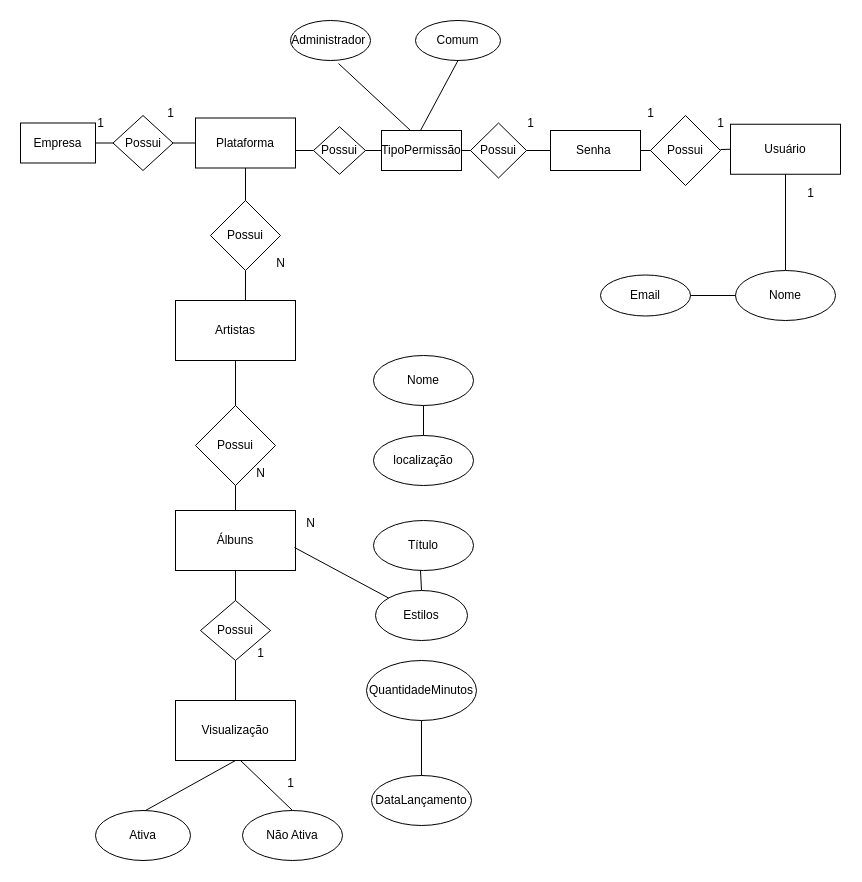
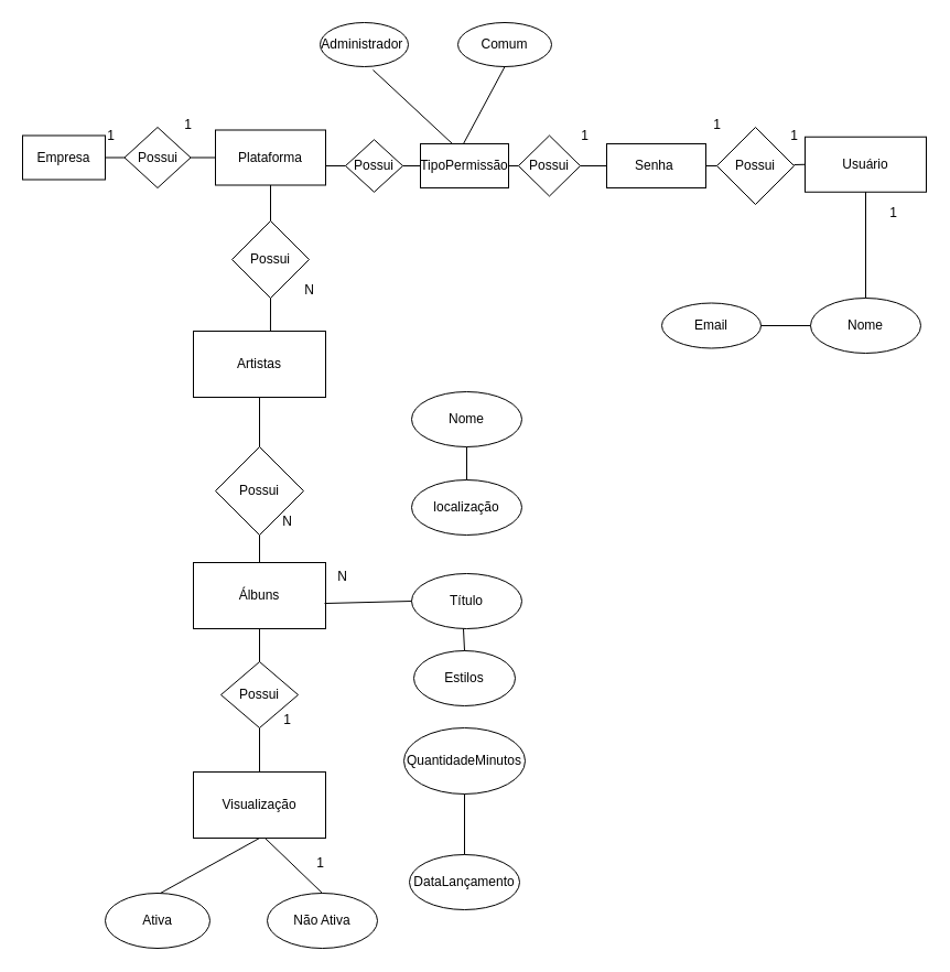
  <mxCell id="0" />
  <mxCell id="1" parent="0" />
  <mxCell id="2" value="Empresa" style="rounded=0;whiteSpace=wrap;html=1;" parent="1" vertex="1"><mxGeometry y="122.5" width="75" height="40" as="geometry" x="20" /></mxCell>
  <mxCell id="3" value="Artistas" style="rounded=0;whiteSpace=wrap;html=1;" parent="1" vertex="1"><mxGeometry x="175" y="300" width="120" height="60" as="geometry" /></mxCell>
  <mxCell id="4" value="Álbuns" style="rounded=0;whiteSpace=wrap;html=1;" parent="1" vertex="1"><mxGeometry x="175" y="510" width="120" height="60" as="geometry" /></mxCell>
  <mxCell id="5" value="Título" style="ellipse;whiteSpace=wrap;html=1;" parent="1" vertex="1"><mxGeometry x="373" y="520" width="100" height="50" as="geometry" /></mxCell>
  <mxCell id="6" value="DataLançamento" style="ellipse;whiteSpace=wrap;html=1;" parent="1" vertex="1"><mxGeometry x="371" y="775" width="100" height="50" as="geometry" /></mxCell>
  <mxCell id="7" value="localização" style="ellipse;whiteSpace=wrap;html=1;" parent="1" vertex="1"><mxGeometry x="373" y="435" width="100" height="50" as="geometry" /></mxCell>
  <mxCell id="8" value="Estilos" style="ellipse;whiteSpace=wrap;html=1;" parent="1" vertex="1"><mxGeometry x="375" y="590" width="92" height="50" as="geometry" /></mxCell>
  <mxCell id="9" value="Usuário" style="rounded=0;whiteSpace=wrap;html=1;" parent="1" vertex="1"><mxGeometry x="730" y="123.75" width="110" height="50" as="geometry" /></mxCell>
  <mxCell id="10" value="Email" style="ellipse;whiteSpace=wrap;html=1;" parent="1" vertex="1"><mxGeometry x="600" y="274.5" width="90" height="41" as="geometry" /></mxCell>
  <mxCell id="11" value="Nome" style="ellipse;whiteSpace=wrap;html=1;" parent="1" vertex="1"><mxGeometry x="373" y="355" width="100" height="50" as="geometry" /></mxCell>
  <mxCell id="12" value="Senha&amp;nbsp;" style="rounded=0;whiteSpace=wrap;html=1;" parent="1" vertex="1"><mxGeometry x="550" y="130" width="90" height="40" as="geometry" /></mxCell>
  <mxCell id="13" value="TipoPermissão" style="rounded=0;whiteSpace=wrap;html=1;" parent="1" vertex="1"><mxGeometry x="381" y="130" width="80" height="40" as="geometry" /></mxCell>
  <mxCell id="14" value="Possui" style="rhombus;whiteSpace=wrap;html=1;" parent="1" vertex="1"><mxGeometry x="112.5" y="115" width="60" height="55" as="geometry" /></mxCell>
  <mxCell id="15" value="Possui" style="rhombus;whiteSpace=wrap;html=1;" parent="1" vertex="1"><mxGeometry x="650" y="115" width="70" height="70" as="geometry" /></mxCell>
  <mxCell id="16" value="Plataforma" style="rounded=0;whiteSpace=wrap;html=1;" parent="1" vertex="1"><mxGeometry x="195" y="117.5" width="100" height="50" as="geometry" /></mxCell>
  <mxCell id="17" value="Possui" style="rhombus;whiteSpace=wrap;html=1;" parent="1" vertex="1"><mxGeometry x="195" y="405" width="80" height="80" as="geometry" /></mxCell>
  <mxCell id="18" value="Possui" style="rhombus;whiteSpace=wrap;html=1;" parent="1" vertex="1"><mxGeometry x="470" y="122.5" width="56" height="55" as="geometry" /></mxCell>
  <mxCell id="19" value="Possui" style="rhombus;whiteSpace=wrap;html=1;" parent="1" vertex="1"><mxGeometry x="210" y="200" width="70" height="70" as="geometry" /></mxCell>
  <mxCell id="20" value="Possui" style="rhombus;whiteSpace=wrap;html=1;" parent="1" vertex="1"><mxGeometry x="313" y="126.25" width="52" height="47.5" as="geometry" /></mxCell>
  <mxCell id="21" value="Administrador&amp;nbsp;" style="ellipse;whiteSpace=wrap;html=1;" parent="1" vertex="1"><mxGeometry x="290" y="20" width="80" height="40" as="geometry" /></mxCell>
  <mxCell id="22" value="Comum" style="ellipse;whiteSpace=wrap;html=1;" parent="1" vertex="1"><mxGeometry x="415" y="20" width="85" height="40" as="geometry" /></mxCell>
  <mxCell id="23" value="Nome" style="ellipse;whiteSpace=wrap;html=1;" parent="1" vertex="1"><mxGeometry x="735" y="270" width="100" height="50" as="geometry" /></mxCell>
  <mxCell id="24" value="QuantidadeMinutos" style="ellipse;whiteSpace=wrap;html=1;" parent="1" vertex="1"><mxGeometry x="366" y="660" width="110" height="60" as="geometry" /></mxCell>
  <mxCell id="25" value="Possui" style="rhombus;whiteSpace=wrap;html=1;" parent="1" vertex="1"><mxGeometry x="200" y="600" width="70" height="60" as="geometry" /></mxCell>
  <mxCell id="26" value="Visualização" style="rounded=0;whiteSpace=wrap;html=1;" parent="1" vertex="1"><mxGeometry x="175" y="700" width="120" height="60" as="geometry" /></mxCell>
  <mxCell id="27" value="Ativa" style="ellipse;whiteSpace=wrap;html=1;" parent="1" vertex="1"><mxGeometry x="95" y="810" width="95" height="50" as="geometry" /></mxCell>
  <mxCell id="28" value="Não Ativa" style="ellipse;whiteSpace=wrap;html=1;" parent="1" vertex="1"><mxGeometry x="242" y="810" width="100" height="50" as="geometry" /></mxCell>
  <mxCell id="29" value="" style="endArrow=none;html=1;rounded=0;entryX=0;entryY=0.5;entryDx=0;entryDy=0;exitX=1;exitY=0.5;exitDx=0;exitDy=0;" parent="1" source="2" target="14" edge="1"><mxGeometry width="50" height="50" relative="1" as="geometry"><mxPoint x="100" y="150" as="sourcePoint" /><mxPoint x="110" y="150" as="targetPoint" /></mxGeometry></mxCell>
  <mxCell id="30" value="" style="endArrow=none;html=1;rounded=0;entryX=0;entryY=0.5;entryDx=0;entryDy=0;exitX=1;exitY=0.5;exitDx=0;exitDy=0;" parent="1" source="14" target="16" edge="1"><mxGeometry width="50" height="50" relative="1" as="geometry"><mxPoint x="170" y="140" as="sourcePoint" /><mxPoint x="220" y="90" as="targetPoint" /></mxGeometry></mxCell>
  <mxCell id="31" value="" style="endArrow=none;html=1;rounded=0;entryX=0;entryY=0.5;entryDx=0;entryDy=0;" parent="1" target="20" edge="1"><mxGeometry width="50" height="50" relative="1" as="geometry"><mxPoint x="295" y="150" as="sourcePoint" /><mxPoint x="345" y="100" as="targetPoint" /></mxGeometry></mxCell>
  <mxCell id="32" value="" style="endArrow=none;html=1;rounded=0;entryX=0.5;entryY=1;entryDx=0;entryDy=0;" parent="1" target="22" edge="1"><mxGeometry width="50" height="50" relative="1" as="geometry"><mxPoint x="420" y="130" as="sourcePoint" /><mxPoint x="465" y="82.5" as="targetPoint" /></mxGeometry></mxCell>
  <mxCell id="33" value="" style="endArrow=none;html=1;rounded=0;entryX=0.6;entryY=1.075;entryDx=0;entryDy=0;entryPerimeter=0;" parent="1" target="21" edge="1"><mxGeometry width="50" height="50" relative="1" as="geometry"><mxPoint x="410" y="130" as="sourcePoint" /><mxPoint x="443" y="60" as="targetPoint" /></mxGeometry></mxCell>
  <mxCell id="34" value="" style="endArrow=none;html=1;rounded=0;entryX=0;entryY=0.5;entryDx=0;entryDy=0;" parent="1" target="13" edge="1"><mxGeometry width="50" height="50" relative="1" as="geometry"><mxPoint x="365" y="150" as="sourcePoint" /><mxPoint x="415" y="100" as="targetPoint" /></mxGeometry></mxCell>
  <mxCell id="35" value="" style="endArrow=none;html=1;rounded=0;entryX=0;entryY=0.5;entryDx=0;entryDy=0;exitX=1;exitY=0.5;exitDx=0;exitDy=0;" parent="1" source="18" target="12" edge="1"><mxGeometry width="50" height="50" relative="1" as="geometry"><mxPoint x="510" y="165" as="sourcePoint" /><mxPoint x="560" y="115" as="targetPoint" /></mxGeometry></mxCell>
  <mxCell id="36" value="" style="endArrow=none;html=1;rounded=0;entryX=0;entryY=0.5;entryDx=0;entryDy=0;" parent="1" target="15" edge="1"><mxGeometry width="50" height="50" relative="1" as="geometry"><mxPoint x="640" y="150" as="sourcePoint" /><mxPoint x="690" y="100" as="targetPoint" /></mxGeometry></mxCell>
  <mxCell id="37" value="" style="endArrow=none;html=1;rounded=0;entryX=0;entryY=0.5;entryDx=0;entryDy=0;" parent="1" target="18" edge="1"><mxGeometry width="50" height="50" relative="1" as="geometry"><mxPoint x="461" y="150" as="sourcePoint" /><mxPoint x="511" y="100" as="targetPoint" /></mxGeometry></mxCell>
  <mxCell id="38" value="" style="endArrow=none;html=1;rounded=0;entryX=0;entryY=0.5;entryDx=0;entryDy=0;" parent="1" target="9" edge="1"><mxGeometry width="50" height="50" relative="1" as="geometry"><mxPoint x="720" y="149" as="sourcePoint" /><mxPoint x="760" y="100" as="targetPoint" /></mxGeometry></mxCell>
  <mxCell id="39" value="" style="endArrow=none;html=1;rounded=0;entryX=0.5;entryY=1;entryDx=0;entryDy=0;exitX=0.5;exitY=0;exitDx=0;exitDy=0;" parent="1" source="19" target="16" edge="1"><mxGeometry width="50" height="50" relative="1" as="geometry"><mxPoint x="242" y="200" as="sourcePoint" /><mxPoint x="292" y="150" as="targetPoint" /></mxGeometry></mxCell>
  <mxCell id="40" value="" style="endArrow=none;html=1;rounded=0;entryX=0.5;entryY=1;entryDx=0;entryDy=0;exitX=0.583;exitY=0;exitDx=0;exitDy=0;exitPerimeter=0;" parent="1" source="3" target="19" edge="1"><mxGeometry width="50" height="50" relative="1" as="geometry"><mxPoint x="240" y="300" as="sourcePoint" /><mxPoint x="280" y="250" as="targetPoint" /></mxGeometry></mxCell>
  <mxCell id="41" value="" style="endArrow=none;html=1;rounded=0;exitX=0.5;exitY=0;exitDx=0;exitDy=0;" parent="1" source="23" target="9" edge="1"><mxGeometry width="50" height="50" relative="1" as="geometry"><mxPoint x="780" y="270" as="sourcePoint" /><mxPoint x="830" y="220" as="targetPoint" /></mxGeometry></mxCell>
  <mxCell id="42" value="" style="endArrow=none;html=1;rounded=0;entryX=0;entryY=0.5;entryDx=0;entryDy=0;exitX=1;exitY=0.5;exitDx=0;exitDy=0;" parent="1" source="10" target="23" edge="1"><mxGeometry width="50" height="50" relative="1" as="geometry"><mxPoint x="690" y="300" as="sourcePoint" /><mxPoint x="740" y="250" as="targetPoint" /></mxGeometry></mxCell>
  <mxCell id="43" value="" style="endArrow=none;html=1;rounded=0;entryX=0.5;entryY=1;entryDx=0;entryDy=0;exitX=0.5;exitY=0;exitDx=0;exitDy=0;" parent="1" source="17" target="3" edge="1"><mxGeometry width="50" height="50" relative="1" as="geometry"><mxPoint x="230" y="400" as="sourcePoint" /><mxPoint x="280" y="350" as="targetPoint" /></mxGeometry></mxCell>
  <mxCell id="44" value="" style="endArrow=none;html=1;rounded=0;entryX=0.5;entryY=1;entryDx=0;entryDy=0;exitX=0.5;exitY=0;exitDx=0;exitDy=0;" parent="1" source="26" target="25" edge="1"><mxGeometry width="50" height="50" relative="1" as="geometry"><mxPoint x="220" y="700" as="sourcePoint" /><mxPoint x="270" y="650" as="targetPoint" /></mxGeometry></mxCell>
  <mxCell id="45" value="" style="endArrow=none;html=1;rounded=0;exitX=0.5;exitY=0;exitDx=0;exitDy=0;" parent="1" source="28" edge="1"><mxGeometry width="50" height="50" relative="1" as="geometry"><mxPoint x="190" y="810" as="sourcePoint" /><mxPoint x="240" y="760" as="targetPoint" /></mxGeometry></mxCell>
  <mxCell id="46" value="" style="endArrow=none;html=1;rounded=0;entryX=0.5;entryY=1;entryDx=0;entryDy=0;" parent="1" target="26" edge="1"><mxGeometry width="50" height="50" relative="1" as="geometry"><mxPoint x="145" y="810" as="sourcePoint" /><mxPoint x="195" y="760" as="targetPoint" /></mxGeometry></mxCell>
  <mxCell id="47" value="" style="endArrow=none;html=1;rounded=0;entryX=0.5;entryY=1;entryDx=0;entryDy=0;exitX=0.5;exitY=0;exitDx=0;exitDy=0;" parent="1" source="25" target="4" edge="1"><mxGeometry width="50" height="50" relative="1" as="geometry"><mxPoint x="230" y="600" as="sourcePoint" /><mxPoint x="280" y="550" as="targetPoint" /></mxGeometry></mxCell>
  <mxCell id="48" value="" style="endArrow=none;html=1;rounded=0;entryX=0.5;entryY=1;entryDx=0;entryDy=0;exitX=0.5;exitY=0;exitDx=0;exitDy=0;" parent="1" source="4" target="17" edge="1"><mxGeometry width="50" height="50" relative="1" as="geometry"><mxPoint x="230" y="510" as="sourcePoint" /><mxPoint x="280" y="460" as="targetPoint" /></mxGeometry></mxCell>
- <mxCell id="49" value="" style="endArrow=none;html=1;rounded=0;exitX=0.992;exitY=0.617;exitDx=0;exitDy=0;exitPerimeter=0;" parent="1" source="4" target="8" edge="1"><mxGeometry width="50" height="50" relative="1" as="geometry"><mxPoint x="300" y="550" as="sourcePoint" /><mxPoint x="345" y="500" as="targetPoint" /></mxGeometry></mxCell>
+ <mxCell id="49" value="" style="endArrow=none;html=1;rounded=0;entryX=0;entryY=0.5;entryDx=0;entryDy=0;exitX=0.992;exitY=0.617;exitDx=0;exitDy=0;exitPerimeter=0;" parent="1" source="4" target="5" edge="1"><mxGeometry width="50" height="50" relative="1" as="geometry"><mxPoint x="300" y="550" as="sourcePoint" /><mxPoint x="345" y="500" as="targetPoint" /></mxGeometry></mxCell>
  <mxCell id="50" value="" style="endArrow=none;html=1;rounded=0;entryX=0.5;entryY=1;entryDx=0;entryDy=0;exitX=0.5;exitY=0;exitDx=0;exitDy=0;" parent="1" source="7" target="11" edge="1"><mxGeometry width="50" height="50" relative="1" as="geometry"><mxPoint x="415" y="435" as="sourcePoint" /><mxPoint x="465" y="385" as="targetPoint" /></mxGeometry></mxCell>
  <mxCell id="51" value="" style="endArrow=none;html=1;rounded=0;exitX=0.5;exitY=0;exitDx=0;exitDy=0;" parent="1" source="8" edge="1"><mxGeometry width="50" height="50" relative="1" as="geometry"><mxPoint x="409" y="590" as="sourcePoint" /><mxPoint x="420" y="570" as="targetPoint" /></mxGeometry></mxCell>
  <mxCell id="52" value="" style="endArrow=none;html=1;rounded=0;entryX=0.5;entryY=1;entryDx=0;entryDy=0;exitX=0.5;exitY=0;exitDx=0;exitDy=0;" edge="1" parent="1" source="6" target="24"><mxGeometry width="50" height="50" relative="1" as="geometry"><mxPoint x="417" y="750" as="sourcePoint" /><mxPoint x="467" y="700" as="targetPoint" /></mxGeometry></mxCell>
  <mxCell id="53" value="1" style="text;html=1;align=center;verticalAlign=middle;resizable=0;points=[];autosize=1;strokeColor=none;fillColor=none;" vertex="1" parent="1"><mxGeometry x="155" y="98" width="30" height="30" as="geometry" /></mxCell>
  <mxCell id="54" value="N" style="text;html=1;align=center;verticalAlign=middle;resizable=0;points=[];autosize=1;strokeColor=none;fillColor=none;" vertex="1" parent="1"><mxGeometry x="265" y="248" width="30" height="30" as="geometry" /></mxCell>
  <mxCell id="55" value="N" style="text;html=1;align=center;verticalAlign=middle;resizable=0;points=[];autosize=1;strokeColor=none;fillColor=none;" vertex="1" parent="1"><mxGeometry x="245" y="458" width="30" height="30" as="geometry" /></mxCell>
  <mxCell id="56" value="1" style="text;html=1;align=center;verticalAlign=middle;resizable=0;points=[];autosize=1;strokeColor=none;fillColor=none;" vertex="1" parent="1"><mxGeometry x="245" y="638" width="30" height="30" as="geometry" /></mxCell>
  <mxCell id="57" value="1" style="text;html=1;align=center;verticalAlign=middle;resizable=0;points=[];autosize=1;strokeColor=none;fillColor=none;" vertex="1" parent="1"><mxGeometry x="85" y="108" width="30" height="30" as="geometry" /></mxCell>
  <mxCell id="58" value="1" style="text;html=1;align=center;verticalAlign=middle;resizable=0;points=[];autosize=1;strokeColor=none;fillColor=none;" vertex="1" parent="1"><mxGeometry x="705" y="108" width="30" height="30" as="geometry" /></mxCell>
  <mxCell id="59" value="1" style="text;html=1;align=center;verticalAlign=middle;resizable=0;points=[];autosize=1;strokeColor=none;fillColor=none;" vertex="1" parent="1"><mxGeometry x="635" y="98" width="30" height="30" as="geometry" /></mxCell>
  <mxCell id="60" value="1" style="text;html=1;align=center;verticalAlign=middle;resizable=0;points=[];autosize=1;strokeColor=none;fillColor=none;" vertex="1" parent="1"><mxGeometry x="515" y="108" width="30" height="30" as="geometry" /></mxCell>
  <mxCell id="61" value="1" style="text;html=1;align=center;verticalAlign=middle;resizable=0;points=[];autosize=1;strokeColor=none;fillColor=none;" vertex="1" parent="1"><mxGeometry x="795" y="178" width="30" height="30" as="geometry" /></mxCell>
  <mxCell id="62" value="N" style="text;html=1;align=center;verticalAlign=middle;resizable=0;points=[];autosize=1;strokeColor=none;fillColor=none;" vertex="1" parent="1"><mxGeometry x="295" y="508" width="30" height="30" as="geometry" /></mxCell>
  <mxCell id="63" value="1" style="text;html=1;align=center;verticalAlign=middle;resizable=0;points=[];autosize=1;strokeColor=none;fillColor=none;" vertex="1" parent="1"><mxGeometry x="275" y="768" width="30" height="30" as="geometry" /></mxCell>
